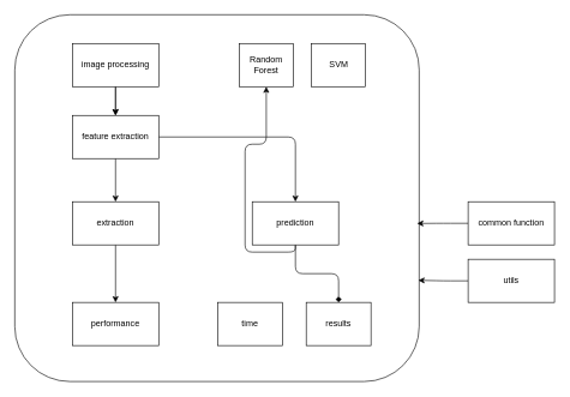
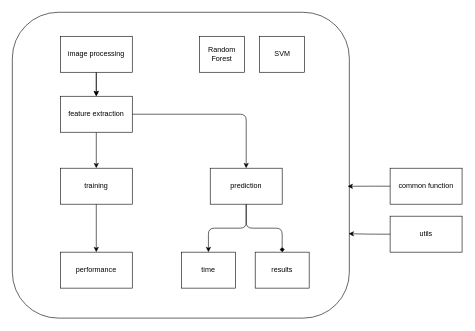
  <mxCell id="0" />
  <mxCell id="1" parent="0" />
  <mxCell id="2" value="" style="rounded=1;whiteSpace=wrap;html=1;" vertex="1" parent="1"><mxGeometry x="20" y="20" width="562" height="510" as="geometry" /></mxCell>
  <mxCell id="3" style="edgeStyle=none;html=1;exitX=0.5;exitY=1;exitDx=0;exitDy=0;entryX=0.5;entryY=0;entryDx=0;entryDy=0;" edge="1" parent="1" source="4" target="11"><mxGeometry relative="1" as="geometry" /></mxCell>
- <mxCell id="4" value="extraction" style="rounded=0;whiteSpace=wrap;html=1;" vertex="1" parent="1"><mxGeometry x="100" y="280" width="120" height="60" as="geometry" /></mxCell>
- <mxCell id="5" style="edgeStyle=orthogonalEdgeStyle;html=1;exitX=0.5;exitY=1;exitDx=0;exitDy=0;" edge="1" parent="1" source="7" target="19"><mxGeometry relative="1" as="geometry" /></mxCell>
+ <mxCell id="4" value="training" style="rounded=0;whiteSpace=wrap;html=1;" vertex="1" parent="1"><mxGeometry x="100" y="280" width="120" height="60" as="geometry" /></mxCell>
+ <mxCell id="5" style="edgeStyle=orthogonalEdgeStyle;html=1;exitX=0.5;exitY=1;exitDx=0;exitDy=0;entryX=0.5;entryY=0;entryDx=0;entryDy=0;" edge="1" parent="1" source="7" target="18"><mxGeometry relative="1" as="geometry" /></mxCell>
  <mxCell id="6" style="edgeStyle=orthogonalEdgeStyle;html=1;exitX=0.5;exitY=1;exitDx=0;exitDy=0;entryX=0.5;entryY=0;entryDx=0;entryDy=0;endArrow=diamond;" edge="1" parent="1" source="7" target="17"><mxGeometry relative="1" as="geometry" /></mxCell>
  <mxCell id="7" value="prediction" style="rounded=0;whiteSpace=wrap;html=1;" vertex="1" parent="1"><mxGeometry x="350" y="280" width="120" height="60" as="geometry" /></mxCell>
  <mxCell id="8" style="edgeStyle=none;html=1;exitX=0.5;exitY=1;exitDx=0;exitDy=0;entryX=0.5;entryY=0;entryDx=0;entryDy=0;" edge="1" parent="1" source="10" target="4"><mxGeometry relative="1" as="geometry" /></mxCell>
  <mxCell id="9" style="edgeStyle=orthogonalEdgeStyle;html=1;exitX=1;exitY=0.5;exitDx=0;exitDy=0;entryX=0.5;entryY=0;entryDx=0;entryDy=0;" edge="1" parent="1" source="10" target="7"><mxGeometry relative="1" as="geometry" /></mxCell>
  <mxCell id="10" value="feature extraction" style="rounded=0;whiteSpace=wrap;html=1;" vertex="1" parent="1"><mxGeometry x="100" y="160" width="120" height="60" as="geometry" /></mxCell>
  <mxCell id="11" value="performance" style="rounded=0;whiteSpace=wrap;html=1;" vertex="1" parent="1"><mxGeometry x="100" y="420" width="120" height="60" as="geometry" /></mxCell>
  <mxCell id="12" style="edgeStyle=orthogonalEdgeStyle;html=1;exitX=0;exitY=0.5;exitDx=0;exitDy=0;entryX=0.995;entryY=0.569;entryDx=0;entryDy=0;entryPerimeter=0;" edge="1" parent="1" source="13" target="2"><mxGeometry relative="1" as="geometry" /></mxCell>
  <mxCell id="13" value="common function" style="rounded=0;whiteSpace=wrap;html=1;" vertex="1" parent="1"><mxGeometry x="650" y="280" width="120" height="60" as="geometry" /></mxCell>
  <mxCell id="14" style="edgeStyle=orthogonalEdgeStyle;html=1;exitX=0.5;exitY=1;exitDx=0;exitDy=0;entryX=0.5;entryY=0;entryDx=0;entryDy=0;" edge="1" parent="1" source="16" target="10"><mxGeometry relative="1" as="geometry" /></mxCell>
  <mxCell id="15" value="" style="edgeStyle=orthogonalEdgeStyle;html=1;" edge="1" parent="1" source="16" target="10"><mxGeometry relative="1" as="geometry" /></mxCell>
  <mxCell id="16" value="image processing" style="rounded=0;whiteSpace=wrap;html=1;" vertex="1" parent="1"><mxGeometry x="100" y="60" width="120" height="60" as="geometry" /></mxCell>
  <mxCell id="17" value="results" style="rounded=0;whiteSpace=wrap;html=1;" vertex="1" parent="1"><mxGeometry x="425" y="420" width="90" height="60" as="geometry" /></mxCell>
  <mxCell id="18" value="time" style="rounded=0;whiteSpace=wrap;html=1;" vertex="1" parent="1"><mxGeometry x="302" y="420" width="90" height="60" as="geometry" /></mxCell>
  <mxCell id="19" value="Random&lt;br&gt;Forest" style="rounded=0;whiteSpace=wrap;html=1;" vertex="1" parent="1"><mxGeometry x="332" y="60" width="75" height="60" as="geometry" /></mxCell>
  <mxCell id="20" value="SVM" style="rounded=0;whiteSpace=wrap;html=1;" vertex="1" parent="1"><mxGeometry x="432.5" y="60" width="75" height="60" as="geometry" /></mxCell>
  <mxCell id="21" style="edgeStyle=orthogonalEdgeStyle;html=1;exitX=0;exitY=0.5;exitDx=0;exitDy=0;entryX=0.998;entryY=0.724;entryDx=0;entryDy=0;entryPerimeter=0;" edge="1" parent="1" source="22" target="2"><mxGeometry relative="1" as="geometry" /></mxCell>
  <mxCell id="22" value="utils" style="rounded=0;whiteSpace=wrap;html=1;" vertex="1" parent="1"><mxGeometry x="650" y="360" width="120" height="60" as="geometry" /></mxCell>
